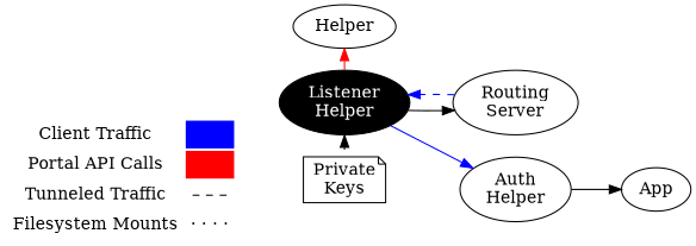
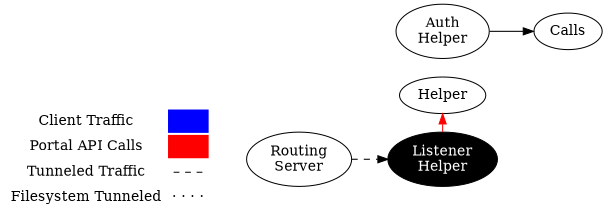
  digraph {
    compound=true
    rankdir=LR
    "Listener\nHelper" [fillcolor=black fontcolor=white style=filled]
    n2 [label=Helper]
-   "Private\nKeys" [shape=note]
-   App
-   n5 [label=<     <TABLE BORDER="0" CELLBORDER="0" CELLSPACING="2" CELLPADDING="4">      <TR>       <TD>Client Traffic</TD>       <TD BGCOLOR="BLUE"></TD>      </TR>      <TR>       <TD>Portal API Calls</TD>       <TD BGCOLOR="RED"></TD>      </TR>      <TR>       <TD>Tunneled Traffic</TD>       <TD>– – –</TD>      </TR>      <TR>       <TD>Filesystem Mounts</TD>       <TD>· · · ·</TD>      </TR>     </TABLE>    > margin=0 shape=none]
+   App [label=Calls]
+   n5 [label=<     <TABLE BORDER="0" CELLBORDER="0" CELLSPACING="2" CELLPADDING="4">      <TR>       <TD>Client Traffic</TD>       <TD BGCOLOR="BLUE"></TD>      </TR>      <TR>       <TD>Portal API Calls</TD>       <TD BGCOLOR="RED"></TD>      </TR>      <TR>       <TD>Tunneled Traffic</TD>       <TD>– – –</TD>      </TR>      <TR>       <TD>Filesystem Tunneled</TD>       <TD>· · · ·</TD>      </TR>     </TABLE>    > margin=0 shape=none]
    "Routing\nServer"
    "Auth\nHelper"
    subgraph sub_1 {
      rank=same
      "Listener\nHelper"
      n2
-     "Private\nKeys"
    }
    subgraph sub_2 {
      rank=sink
      App
    }
    subgraph sub_3 {
      rank=source
      n5
    }
-   "Listener\nHelper" -> "Private\nKeys" [dir=back style=dotted]
-   "Listener\nHelper" -> "Routing\nServer"
-   "Listener\nHelper" -> "Auth\nHelper" [color=blue]
    n2 -> "Listener\nHelper" [color=RED dir=back]
-   "Routing\nServer" -> "Listener\nHelper" [color=blue style=dashed]
+   "Routing\nServer" -> "Listener\nHelper" [color=black style=dashed]
    "Auth\nHelper" -> App [color=black]
  }
